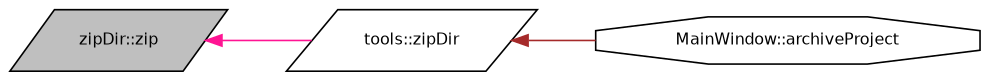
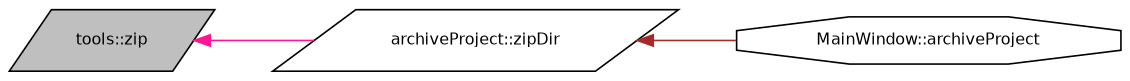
  digraph {
    rankdir=LR
    node [color=black fillcolor=white fontname=Helvetica fontsize=10 shape=parallelogram style=filled]
    edge [dir=back fontname=Helvetica fontsize=10 labelfontname=Helvetica labelfontsize=10 style=solid]
-   n1 [fillcolor=grey75 fontcolor=black height=0.2 label="zipDir::zip" width=0.4]
-   n2 [height=0.2 label="tools::zipDir" width=0.4]
+   n1 [fillcolor=grey75 fontcolor=black height=0.2 label="tools::zip" width=0.4]
+   n2 [height=0.2 label="archiveProject::zipDir" width=0.4]
    n3 [height=0.2 label="MainWindow::archiveProject" shape=octagon width=0.4]
    n1 -> n2 [color=deeppink]
    n2 -> n3 [color=brown]
  }
